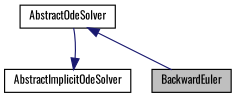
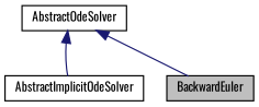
  digraph {
    fontname=Oswald
    node [color=black fillcolor=white fontname=Oswald fontsize=10 shape=record style=filled]
    edge [color=midnightblue dir=back fontname=Oswald fontsize=10 labelfontname=Helvetica labelfontsize=10 style=solid]
    n1 [fillcolor=grey75 fontcolor=black height=0.2 label=BackwardEuler width=0.4]
    n2 [height=0.2 label=AbstractImplicitOdeSolver width=0.4]
    n3 [height=0.2 label=AbstractOdeSolver width=0.4]
    n3 -> n1
-   n2 -> n3
+   n3 -> n2
  }
